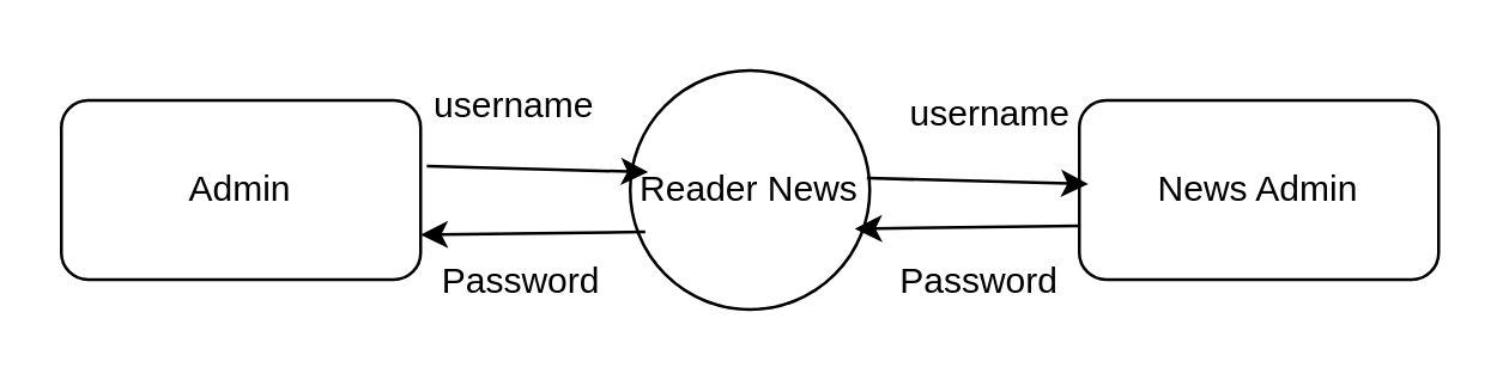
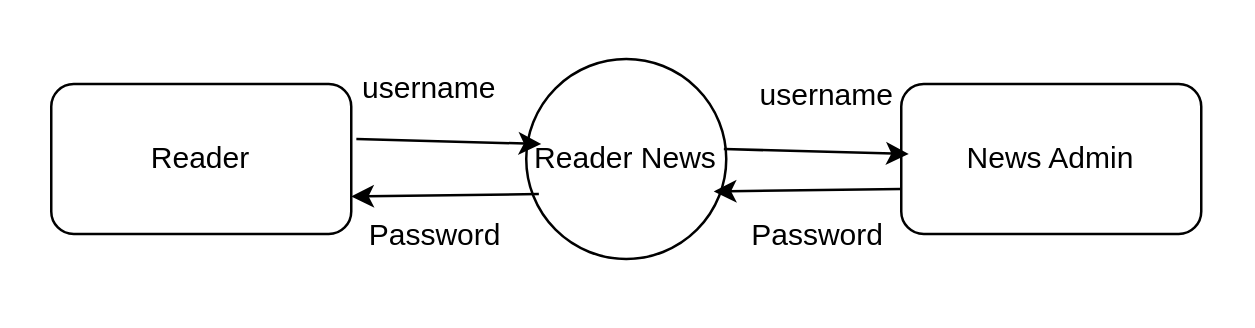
  <mxCell id="0" />
  <mxCell id="1" parent="0" />
- <mxCell id="2" value="Admin" style="rounded=1;whiteSpace=wrap;html=1;" parent="1" vertex="1"><mxGeometry x="20" y="33" width="120" height="60" as="geometry" /></mxCell>
+ <mxCell id="2" value="Reader" style="rounded=1;whiteSpace=wrap;html=1;" parent="1" vertex="1"><mxGeometry x="20" y="33" width="120" height="60" as="geometry" /></mxCell>
  <mxCell id="3" value="Reader News" style="ellipse;whiteSpace=wrap;html=1;aspect=fixed;" parent="1" vertex="1"><mxGeometry x="210" y="23" width="80" height="80" as="geometry" /></mxCell>
  <mxCell id="4" value="News Admin" style="rounded=1;whiteSpace=wrap;html=1;" parent="1" vertex="1"><mxGeometry x="360" y="33" width="120" height="60" as="geometry" /></mxCell>
  <mxCell id="5" value="" style="endArrow=classic;html=1;rounded=0;entryX=0.075;entryY=0.425;entryDx=0;entryDy=0;entryPerimeter=0;exitX=1.017;exitY=0.367;exitDx=0;exitDy=0;exitPerimeter=0;" parent="1" source="2" target="3" edge="1"><mxGeometry width="50" height="50" relative="1" as="geometry"><mxPoint x="170" y="23" as="sourcePoint" /><mxPoint x="220" y="-27" as="targetPoint" /></mxGeometry></mxCell>
  <mxCell id="6" value="" style="endArrow=classic;html=1;rounded=0;entryX=0.075;entryY=0.425;entryDx=0;entryDy=0;entryPerimeter=0;exitX=1.017;exitY=0.367;exitDx=0;exitDy=0;exitPerimeter=0;" parent="1" edge="1"><mxGeometry width="50" height="50" relative="1" as="geometry"><mxPoint x="289.04" y="59.02" as="sourcePoint" /><mxPoint x="363" y="61" as="targetPoint" /></mxGeometry></mxCell>
  <mxCell id="7" value="" style="endArrow=classic;html=1;rounded=0;entryX=1;entryY=0.75;entryDx=0;entryDy=0;exitX=0.063;exitY=0.675;exitDx=0;exitDy=0;exitPerimeter=0;" parent="1" source="3" target="2" edge="1"><mxGeometry width="50" height="50" relative="1" as="geometry"><mxPoint x="160" y="253" as="sourcePoint" /><mxPoint x="210" y="203" as="targetPoint" /></mxGeometry></mxCell>
  <mxCell id="8" value="" style="endArrow=classic;html=1;rounded=0;entryX=1;entryY=0.75;entryDx=0;entryDy=0;exitX=0.063;exitY=0.675;exitDx=0;exitDy=0;exitPerimeter=0;" parent="1" edge="1"><mxGeometry width="50" height="50" relative="1" as="geometry"><mxPoint x="360.04" y="75" as="sourcePoint" /><mxPoint x="285" y="76" as="targetPoint" /></mxGeometry></mxCell>
  <mxCell id="9" value="username" style="text;html=1;align=center;verticalAlign=middle;resizable=0;points=[];autosize=1;strokeColor=none;fillColor=none;" parent="1" vertex="1"><mxGeometry x="131" y="20" width="80" height="30" as="geometry" /></mxCell>
  <mxCell id="10" value="username" style="text;html=1;align=center;verticalAlign=middle;resizable=0;points=[];autosize=1;strokeColor=none;fillColor=none;" parent="1" vertex="1"><mxGeometry x="290" y="23" width="80" height="30" as="geometry" /></mxCell>
  <mxCell id="11" value="Password&lt;span style=&quot;white-space: pre;&quot;&gt;&#09;&lt;/span&gt;" style="text;html=1;align=center;verticalAlign=middle;resizable=0;points=[];autosize=1;strokeColor=none;fillColor=none;" parent="1" vertex="1"><mxGeometry x="137" y="79" width="100" height="30" as="geometry" /></mxCell>
  <mxCell id="12" value="Password&lt;span style=&quot;white-space: pre;&quot;&gt;&#09;&lt;/span&gt;" style="text;html=1;align=center;verticalAlign=middle;resizable=0;points=[];autosize=1;strokeColor=none;fillColor=none;" parent="1" vertex="1"><mxGeometry x="290" y="79" width="100" height="30" as="geometry" /></mxCell>
